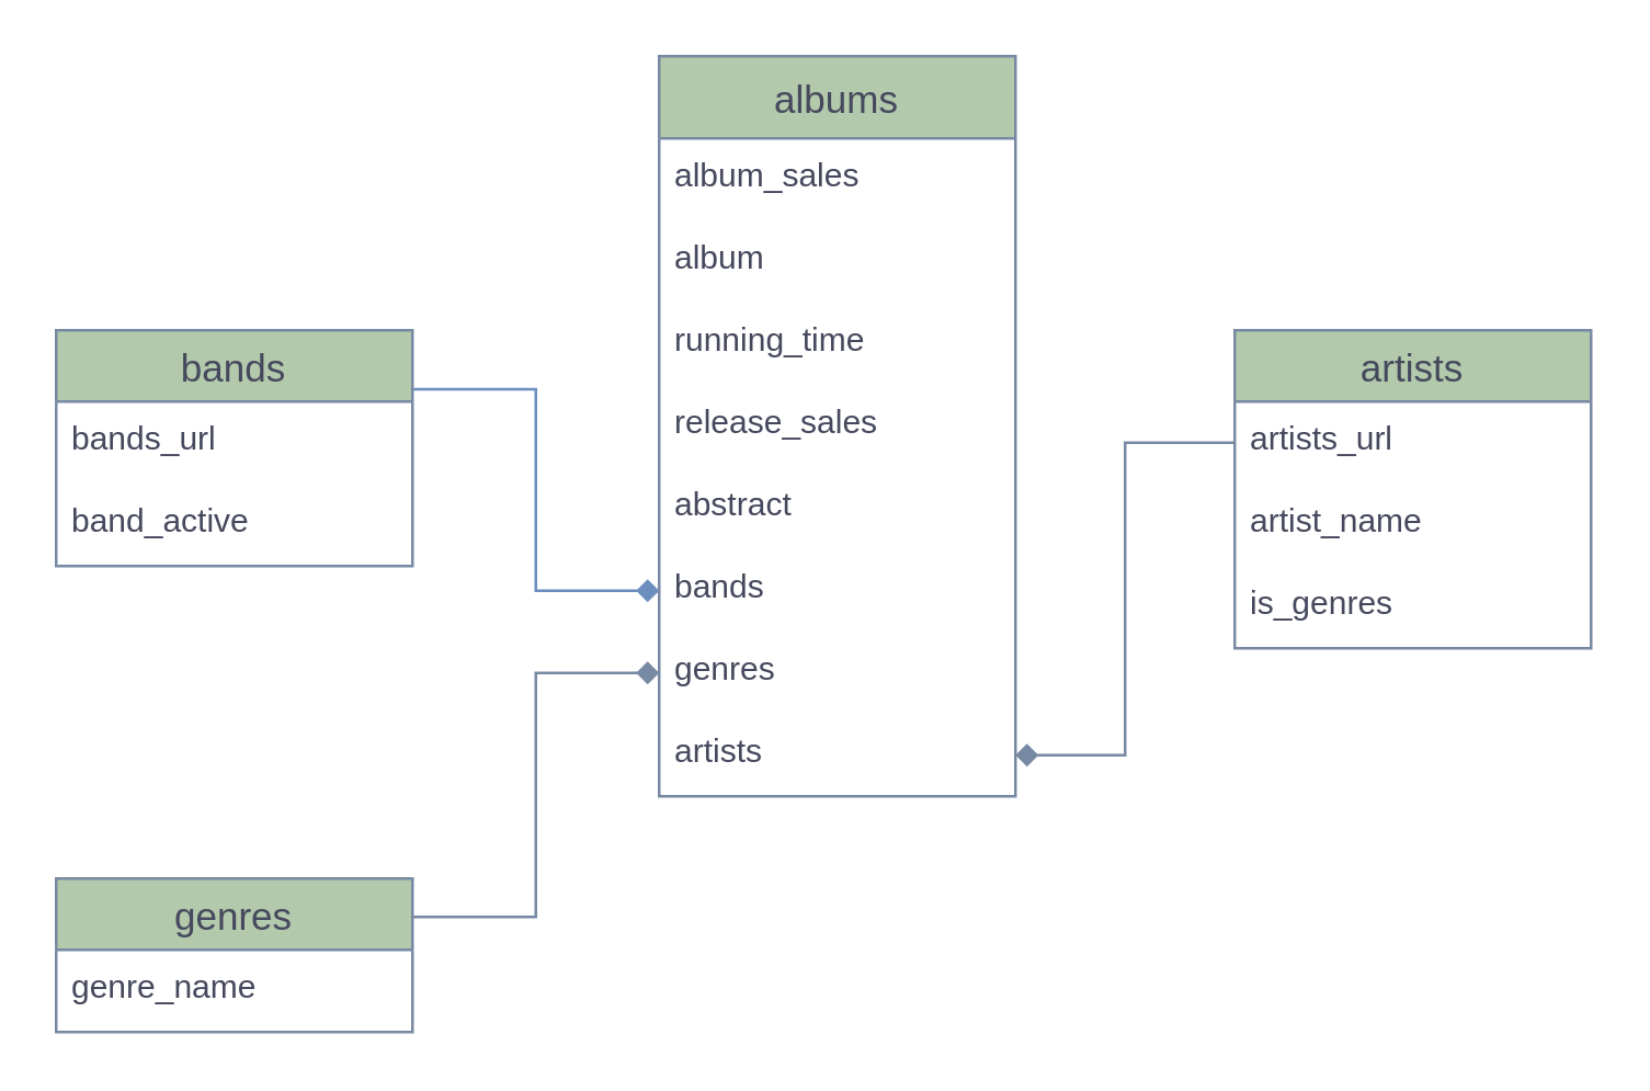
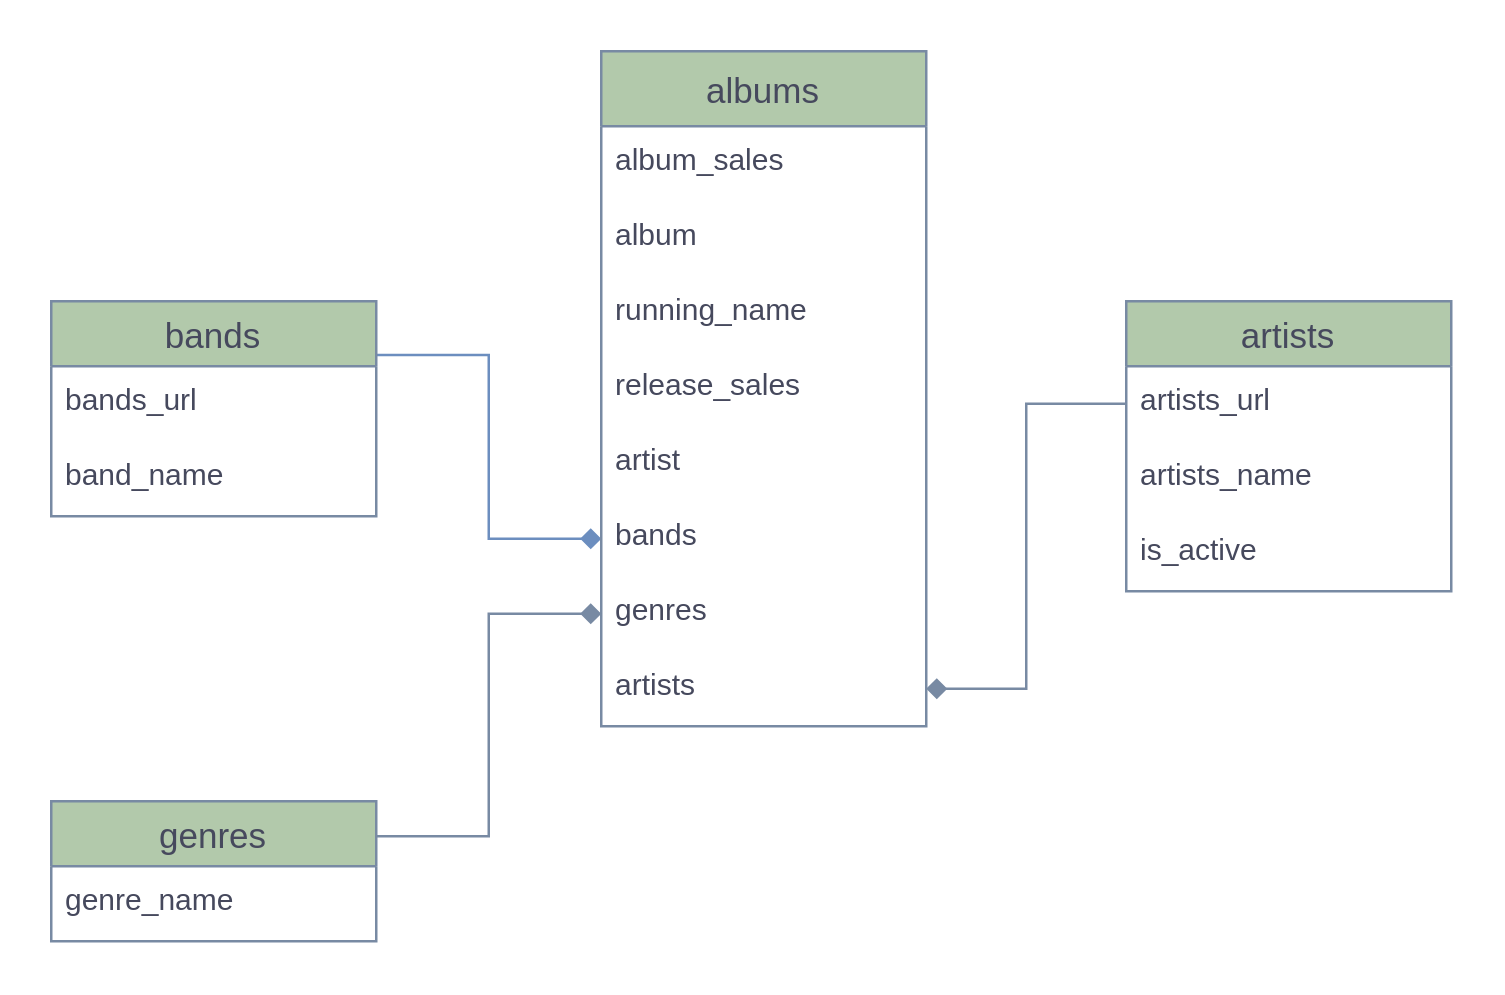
  <mxCell id="0" />
  <mxCell id="1" parent="0" />
  <mxCell id="2" style="edgeStyle=orthogonalEdgeStyle;rounded=0;orthogonalLoop=1;jettySize=auto;html=1;exitX=1;exitY=0.25;exitDx=0;exitDy=0;entryX=0;entryY=0.5;entryDx=0;entryDy=0;endArrow=diamond;endFill=1;fillColor=#dae8fc;strokeColor=#6C8EBF;" parent="1" source="3" target="12" edge="1"><mxGeometry relative="1" as="geometry" /></mxCell>
  <mxCell id="3" value="bands" style="swimlane;fontStyle=0;childLayout=stackLayout;horizontal=1;startSize=26;horizontalStack=0;resizeParent=1;resizeParentMax=0;resizeLast=0;collapsible=1;marginBottom=0;align=center;fontSize=14;fillColor=#B2C9AB;strokeColor=#788AA3;fontColor=#46495D;" parent="1" vertex="1"><mxGeometry x="20" y="120" width="130" height="86" as="geometry" /></mxCell>
  <mxCell id="4" value="bands_url    " style="text;strokeColor=none;fillColor=none;spacingLeft=4;spacingRight=4;overflow=hidden;rotatable=0;points=[[0,0.5],[1,0.5]];portConstraint=eastwest;fontSize=12;fontColor=#46495D;" parent="3" vertex="1"><mxGeometry y="26" width="130" height="30" as="geometry" /></mxCell>
- <mxCell id="5" value="band_active" style="text;strokeColor=none;fillColor=none;spacingLeft=4;spacingRight=4;overflow=hidden;rotatable=0;points=[[0,0.5],[1,0.5]];portConstraint=eastwest;fontSize=12;fontColor=#46495D;" parent="3" vertex="1"><mxGeometry y="56" width="130" height="30" as="geometry" /></mxCell>
+ <mxCell id="5" value="band_name" style="text;strokeColor=none;fillColor=none;spacingLeft=4;spacingRight=4;overflow=hidden;rotatable=0;points=[[0,0.5],[1,0.5]];portConstraint=eastwest;fontSize=12;fontColor=#46495D;" parent="3" vertex="1"><mxGeometry y="56" width="130" height="30" as="geometry" /></mxCell>
  <mxCell id="6" value="albums" style="swimlane;fontStyle=0;childLayout=stackLayout;horizontal=1;startSize=30;horizontalStack=0;resizeParent=1;resizeParentMax=0;resizeLast=0;collapsible=1;marginBottom=0;align=center;fontSize=14;fillColor=#B2C9AB;strokeColor=#788AA3;fontColor=#46495D;" parent="1" vertex="1"><mxGeometry x="240" y="20" width="130" height="270" as="geometry" /></mxCell>
  <mxCell id="7" value="album_sales" style="text;strokeColor=none;fillColor=none;spacingLeft=4;spacingRight=4;overflow=hidden;rotatable=0;points=[[0,0.5],[1,0.5]];portConstraint=eastwest;fontSize=12;fontColor=#46495D;" parent="6" vertex="1"><mxGeometry y="30" width="130" height="30" as="geometry" /></mxCell>
  <mxCell id="8" value="album" style="text;strokeColor=none;fillColor=none;spacingLeft=4;spacingRight=4;overflow=hidden;rotatable=0;points=[[0,0.5],[1,0.5]];portConstraint=eastwest;fontSize=12;fontColor=#46495D;" parent="6" vertex="1"><mxGeometry y="60" width="130" height="30" as="geometry" /></mxCell>
- <mxCell id="9" value="running_time" style="text;strokeColor=none;fillColor=none;spacingLeft=4;spacingRight=4;overflow=hidden;rotatable=0;points=[[0,0.5],[1,0.5]];portConstraint=eastwest;fontSize=12;fontColor=#46495D;" parent="6" vertex="1"><mxGeometry y="90" width="130" height="30" as="geometry" /></mxCell>
+ <mxCell id="9" value="running_name" style="text;strokeColor=none;fillColor=none;spacingLeft=4;spacingRight=4;overflow=hidden;rotatable=0;points=[[0,0.5],[1,0.5]];portConstraint=eastwest;fontSize=12;fontColor=#46495D;" parent="6" vertex="1"><mxGeometry y="90" width="130" height="30" as="geometry" /></mxCell>
  <mxCell id="10" value="release_sales" style="text;strokeColor=none;fillColor=none;spacingLeft=4;spacingRight=4;overflow=hidden;rotatable=0;points=[[0,0.5],[1,0.5]];portConstraint=eastwest;fontSize=12;fontColor=#46495D;" parent="6" vertex="1"><mxGeometry y="120" width="130" height="30" as="geometry" /></mxCell>
- <mxCell id="11" value="abstract" style="text;strokeColor=none;fillColor=none;spacingLeft=4;spacingRight=4;overflow=hidden;rotatable=0;points=[[0,0.5],[1,0.5]];portConstraint=eastwest;fontSize=12;fontColor=#46495D;" parent="6" vertex="1"><mxGeometry y="150" width="130" height="30" as="geometry" /></mxCell>
+ <mxCell id="11" value="artist" style="text;strokeColor=none;fillColor=none;spacingLeft=4;spacingRight=4;overflow=hidden;rotatable=0;points=[[0,0.5],[1,0.5]];portConstraint=eastwest;fontSize=12;fontColor=#46495D;" parent="6" vertex="1"><mxGeometry y="150" width="130" height="30" as="geometry" /></mxCell>
  <mxCell id="12" value="bands" style="text;strokeColor=none;fillColor=none;spacingLeft=4;spacingRight=4;overflow=hidden;rotatable=0;points=[[0,0.5],[1,0.5]];portConstraint=eastwest;fontSize=12;fontColor=#46495D;" parent="6" vertex="1"><mxGeometry y="180" width="130" height="30" as="geometry" /></mxCell>
  <mxCell id="13" value="genres" style="text;strokeColor=none;fillColor=none;spacingLeft=4;spacingRight=4;overflow=hidden;rotatable=0;points=[[0,0.5],[1,0.5]];portConstraint=eastwest;fontSize=12;fontColor=#46495D;" parent="6" vertex="1"><mxGeometry y="210" width="130" height="30" as="geometry" /></mxCell>
  <mxCell id="14" value="artists" style="text;strokeColor=none;fillColor=none;spacingLeft=4;spacingRight=4;overflow=hidden;rotatable=0;points=[[0,0.5],[1,0.5]];portConstraint=eastwest;fontSize=12;fontColor=#46495D;" parent="6" vertex="1"><mxGeometry y="240" width="130" height="30" as="geometry" /></mxCell>
  <mxCell id="15" value="artists" style="swimlane;fontStyle=0;childLayout=stackLayout;horizontal=1;startSize=26;horizontalStack=0;resizeParent=1;resizeParentMax=0;resizeLast=0;collapsible=1;marginBottom=0;align=center;fontSize=14;fillColor=#B2C9AB;strokeColor=#788AA3;fontColor=#46495D;" parent="1" vertex="1"><mxGeometry x="450" y="120" width="130" height="116" as="geometry" /></mxCell>
  <mxCell id="16" value="artists_url" style="text;strokeColor=none;fillColor=none;spacingLeft=4;spacingRight=4;overflow=hidden;rotatable=0;points=[[0,0.5],[1,0.5]];portConstraint=eastwest;fontSize=12;fontColor=#46495D;" parent="15" vertex="1"><mxGeometry y="26" width="130" height="30" as="geometry" /></mxCell>
- <mxCell id="17" value="artist_name" style="text;strokeColor=none;fillColor=none;spacingLeft=4;spacingRight=4;overflow=hidden;rotatable=0;points=[[0,0.5],[1,0.5]];portConstraint=eastwest;fontSize=12;fontColor=#46495D;" parent="15" vertex="1"><mxGeometry y="56" width="130" height="30" as="geometry" /></mxCell>
- <mxCell id="18" value="is_genres" style="text;strokeColor=none;fillColor=none;spacingLeft=4;spacingRight=4;overflow=hidden;rotatable=0;points=[[0,0.5],[1,0.5]];portConstraint=eastwest;fontSize=12;fontColor=#46495D;" parent="15" vertex="1"><mxGeometry y="86" width="130" height="30" as="geometry" /></mxCell>
+ <mxCell id="17" value="artists_name" style="text;strokeColor=none;fillColor=none;spacingLeft=4;spacingRight=4;overflow=hidden;rotatable=0;points=[[0,0.5],[1,0.5]];portConstraint=eastwest;fontSize=12;fontColor=#46495D;" parent="15" vertex="1"><mxGeometry y="56" width="130" height="30" as="geometry" /></mxCell>
+ <mxCell id="18" value="is_active" style="text;strokeColor=none;fillColor=none;spacingLeft=4;spacingRight=4;overflow=hidden;rotatable=0;points=[[0,0.5],[1,0.5]];portConstraint=eastwest;fontSize=12;fontColor=#46495D;" parent="15" vertex="1"><mxGeometry y="86" width="130" height="30" as="geometry" /></mxCell>
  <mxCell id="19" style="edgeStyle=orthogonalEdgeStyle;rounded=0;sketch=0;orthogonalLoop=1;jettySize=auto;html=1;exitX=1;exitY=0.25;exitDx=0;exitDy=0;entryX=0;entryY=0.5;entryDx=0;entryDy=0;fontColor=#46495D;strokeColor=#788AA3;fillColor=#B2C9AB;endArrow=diamond;endFill=1;" parent="1" source="20" target="13" edge="1"><mxGeometry relative="1" as="geometry" /></mxCell>
  <mxCell id="20" value="genres" style="swimlane;fontStyle=0;childLayout=stackLayout;horizontal=1;startSize=26;horizontalStack=0;resizeParent=1;resizeParentMax=0;resizeLast=0;collapsible=1;marginBottom=0;align=center;fontSize=14;fillColor=#B2C9AB;strokeColor=#788AA3;fontColor=#46495D;" parent="1" vertex="1"><mxGeometry x="20" y="320" width="130" height="56" as="geometry" /></mxCell>
  <mxCell id="21" value="genre_name" style="text;strokeColor=none;fillColor=none;spacingLeft=4;spacingRight=4;overflow=hidden;rotatable=0;points=[[0,0.5],[1,0.5]];portConstraint=eastwest;fontSize=12;fontColor=#46495D;" parent="20" vertex="1"><mxGeometry y="26" width="130" height="30" as="geometry" /></mxCell>
  <mxCell id="22" style="edgeStyle=orthogonalEdgeStyle;rounded=0;sketch=0;orthogonalLoop=1;jettySize=auto;html=1;exitX=0;exitY=0.5;exitDx=0;exitDy=0;entryX=1;entryY=0.5;entryDx=0;entryDy=0;fontColor=#46495D;endArrow=diamond;endFill=1;strokeColor=#788AA3;fillColor=#B2C9AB;" parent="1" source="16" target="14" edge="1"><mxGeometry relative="1" as="geometry" /></mxCell>
